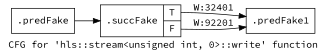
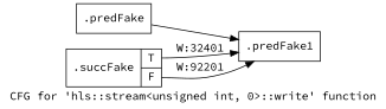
  digraph {
    fontname="Source Code Pro"
    label="CFG for 'hls::stream\<unsigned int, 0\>::write' function"
    rankdir=LR
    node [fontname="Source Code Pro" shape=record filename="/usr/vitis/Vitis_HLS/2020.2/include/hls_stream_thread_unsafe.h"]
    edge [filename="/usr/vitis/Vitis_HLS/2020.2/include/hls_stream_thread_unsafe.h" fontname="Source Code Pro"]
    n1 [label="{.predFake}" filename=""]
    n2 [label="{.succFake|{<s0>T|<s1>F}}" linenumber=259]
    n3 [label="{.predFake1}" linenumber=262]
-   n1 -> n2 [execusionnum=124600]
+   n1 -> n3 [execusionnum=124600]
    n2 -> n3 [execusionnum=32400 label="W:32401" tailport=s0]
    n2 -> n3 [label="W:92201" tailport=s1 filename=""]
  }
